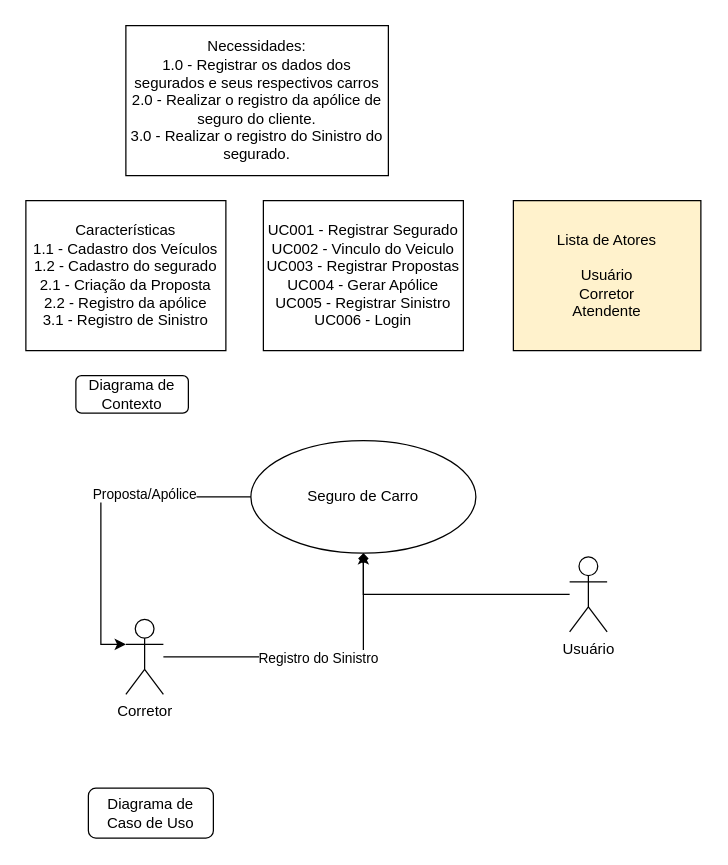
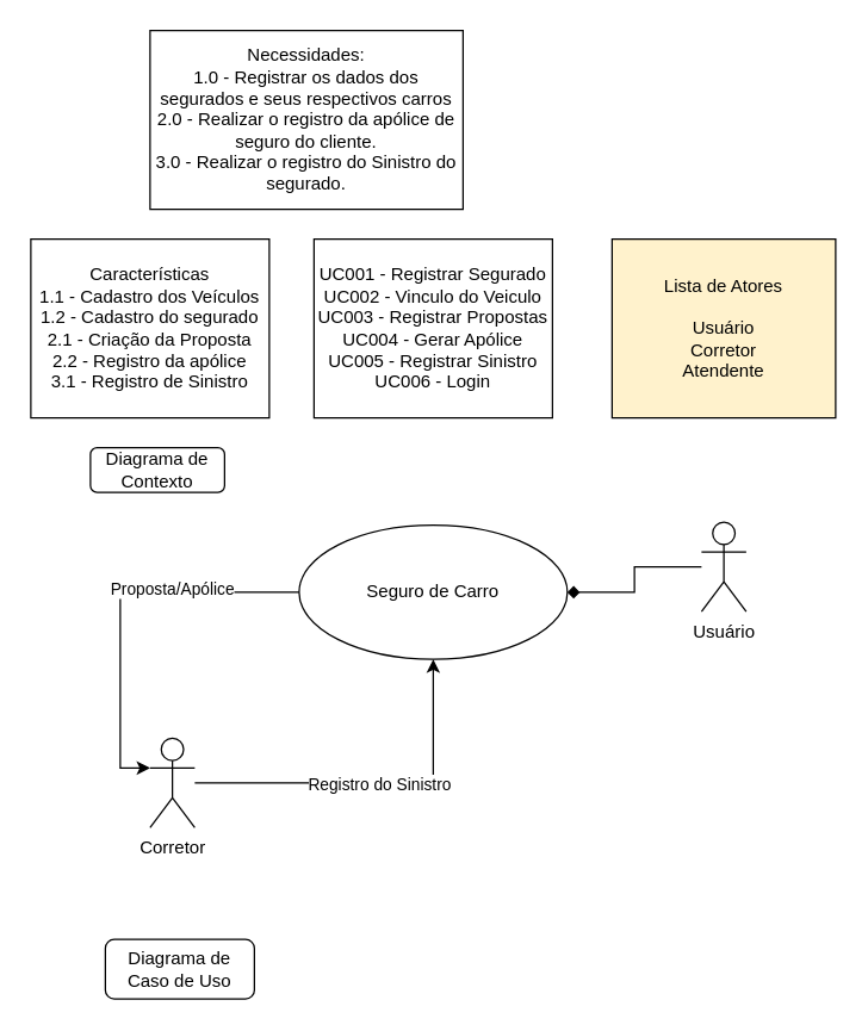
  <mxCell id="0" />
  <mxCell id="1" parent="0" />
  <mxCell id="2" value="Necessidades:&lt;br&gt;1.0 - Registrar os dados dos segurados e seus respectivos carros&lt;br&gt;2.0 - Realizar o registro da apólice de seguro do cliente.&lt;br&gt;3.0 - Realizar o registro do Sinistro do segurado." style="rounded=0;whiteSpace=wrap;html=1;" vertex="1" parent="1"><mxGeometry x="100" y="20" width="210" height="120" as="geometry" /></mxCell>
  <mxCell id="3" value="Características&lt;br&gt;1.1 - Cadastro dos Veículos&lt;br&gt;1.2 - Cadastro do segurado&lt;br&gt;2.1 - Criação da Proposta&lt;br&gt;2.2 - Registro da apólice&lt;br&gt;3.1 - Registro de Sinistro" style="rounded=0;whiteSpace=wrap;html=1;" vertex="1" parent="1"><mxGeometry x="20" y="160" width="160" height="120" as="geometry" /></mxCell>
  <mxCell id="4" value="UC001 - Registrar Segurado&lt;br&gt;UC002 - Vinculo do Veiculo&lt;br&gt;UC003 - Registrar Propostas&lt;br&gt;UC004 - Gerar Apólice&lt;br&gt;UC005 - Registrar Sinistro&lt;br&gt;UC006 - Login" style="rounded=0;whiteSpace=wrap;html=1;" vertex="1" parent="1"><mxGeometry x="210" y="160" width="160" height="120" as="geometry" /></mxCell>
  <mxCell id="5" value="Lista de Atores&lt;br&gt;&lt;br&gt;Usuário&lt;br&gt;Corretor&lt;br&gt;Atendente" style="rounded=0;whiteSpace=wrap;html=1;fillColor=#fff2cc;" vertex="1" parent="1"><mxGeometry x="410" y="160" width="150" height="120" as="geometry" /></mxCell>
  <mxCell id="6" style="edgeStyle=orthogonalEdgeStyle;rounded=0;orthogonalLoop=1;jettySize=auto;html=1;entryX=0;entryY=0.333;entryDx=0;entryDy=0;entryPerimeter=0;" edge="1" parent="1" source="8" target="14"><mxGeometry relative="1" as="geometry" /></mxCell>
  <mxCell id="7" value="Proposta/Apólice" style="edgeLabel;html=1;align=center;verticalAlign=middle;resizable=0;points=[];" vertex="1" connectable="0" parent="6"><mxGeometry x="-0.332" y="-3" relative="1" as="geometry"><mxPoint as="offset" /></mxGeometry></mxCell>
  <mxCell id="8" value="Seguro de Carro" style="ellipse;whiteSpace=wrap;html=1;" vertex="1" parent="1"><mxGeometry x="200" y="352" width="180" height="90" as="geometry" /></mxCell>
  <mxCell id="9" value="Diagrama de Contexto" style="rounded=1;whiteSpace=wrap;html=1;" vertex="1" parent="1"><mxGeometry x="60" y="300" width="90" height="30" as="geometry" /></mxCell>
  <mxCell id="10" style="edgeStyle=orthogonalEdgeStyle;rounded=0;orthogonalLoop=1;jettySize=auto;html=1;endArrow=diamond;" edge="1" parent="1" source="11" target="8"><mxGeometry relative="1" as="geometry" /></mxCell>
- <mxCell id="11" value="Usuário&lt;br&gt;" style="shape=umlActor;verticalLabelPosition=bottom;verticalAlign=top;html=1;outlineConnect=0;" vertex="1" parent="1"><mxGeometry x="455" y="445" width="30" height="60" as="geometry" /></mxCell>
+ <mxCell id="11" value="Usuário&lt;br&gt;" style="shape=umlActor;verticalLabelPosition=bottom;verticalAlign=top;html=1;outlineConnect=0;" vertex="1" parent="1"><mxGeometry x="470" y="350" width="30" height="60" as="geometry" /></mxCell>
  <mxCell id="12" style="edgeStyle=orthogonalEdgeStyle;rounded=0;orthogonalLoop=1;jettySize=auto;html=1;entryX=0.5;entryY=1;entryDx=0;entryDy=0;" edge="1" parent="1" source="14" target="8"><mxGeometry relative="1" as="geometry" /></mxCell>
  <mxCell id="13" value="Registro do Sinistro" style="edgeLabel;html=1;align=center;verticalAlign=middle;resizable=0;points=[];" vertex="1" connectable="0" parent="12"><mxGeometry x="0.011" relative="1" as="geometry"><mxPoint as="offset" /></mxGeometry></mxCell>
  <mxCell id="14" value="Corretor" style="shape=umlActor;verticalLabelPosition=bottom;verticalAlign=top;html=1;outlineConnect=0;" vertex="1" parent="1"><mxGeometry x="100" y="495" width="30" height="60" as="geometry" /></mxCell>
  <mxCell id="15" value="Diagrama de Caso de Uso" style="rounded=1;whiteSpace=wrap;html=1;" vertex="1" parent="1"><mxGeometry x="70" y="630" width="100" height="40" as="geometry" /></mxCell>
